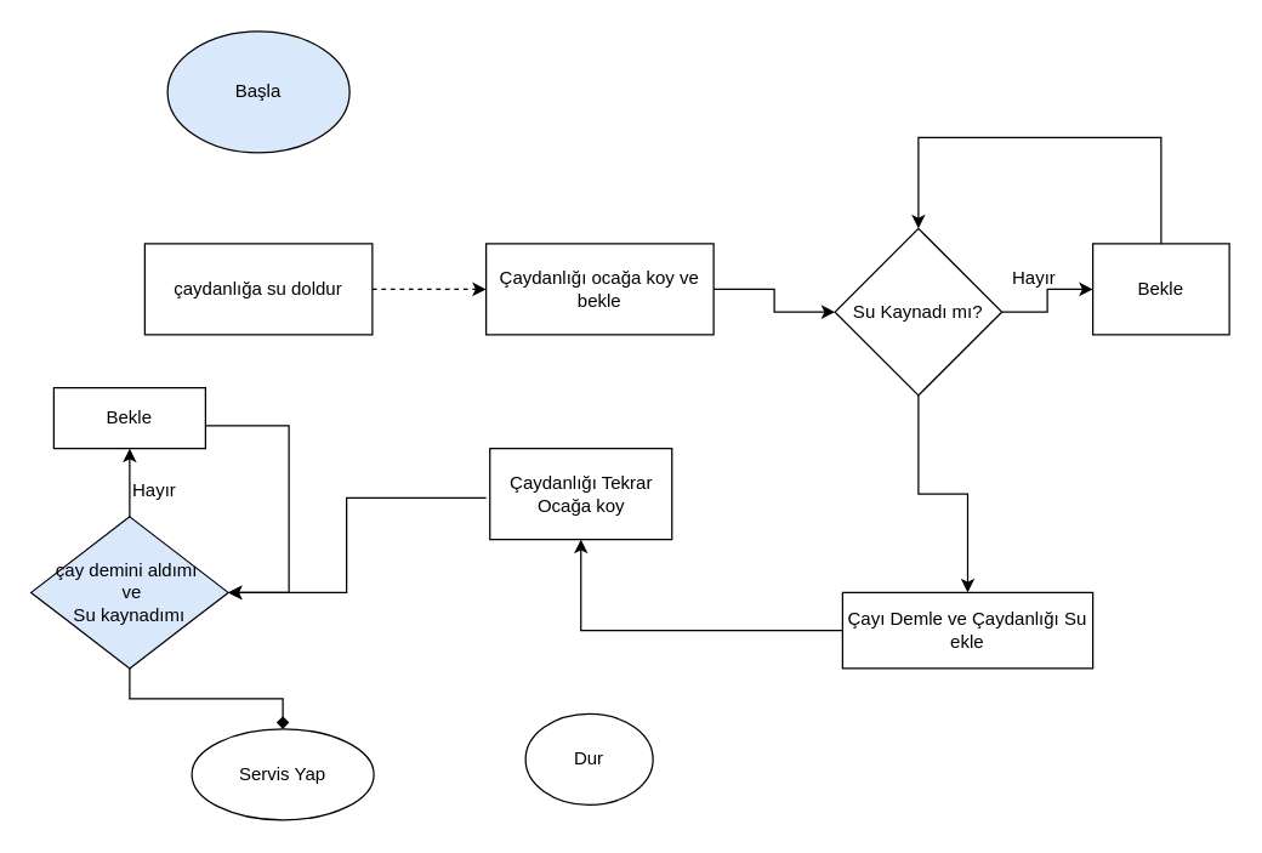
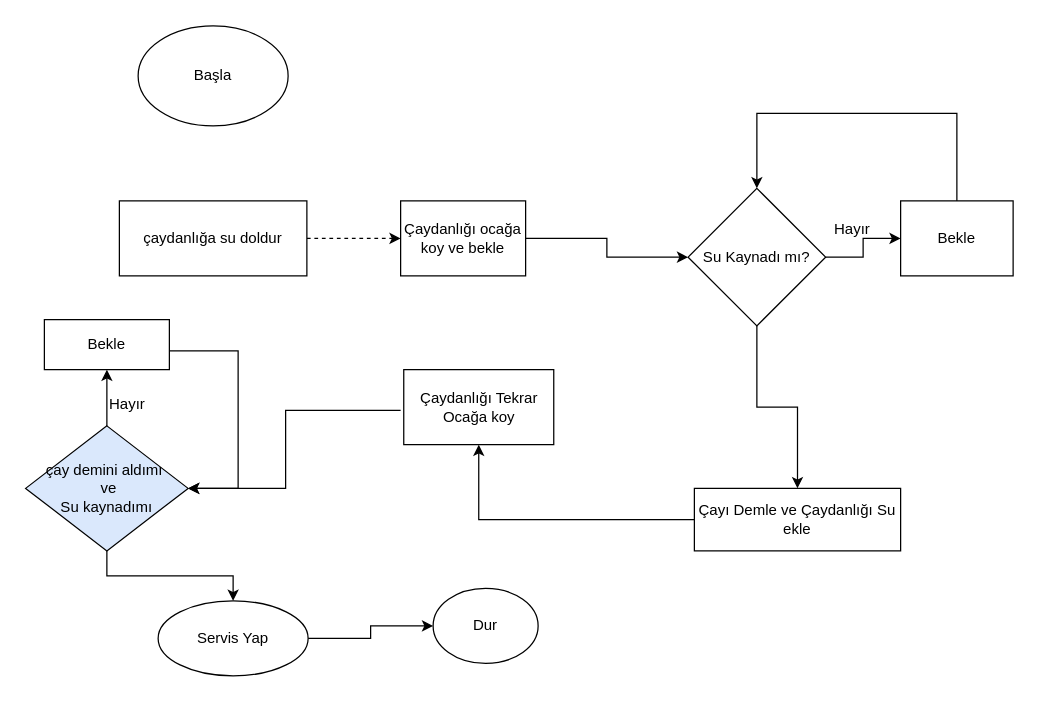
  <mxCell id="0" />
  <mxCell id="1" parent="0" />
- <mxCell id="2" value="Başla" style="ellipse;whiteSpace=wrap;html=1;fillColor=#dae8fc;" vertex="1" parent="1"><mxGeometry x="110" y="20" width="120" height="80" as="geometry" /></mxCell>
+ <mxCell id="2" value="Başla" style="ellipse;whiteSpace=wrap;html=1;" vertex="1" parent="1"><mxGeometry x="110" y="20" width="120" height="80" as="geometry" /></mxCell>
  <mxCell id="3" value="" style="edgeStyle=orthogonalEdgeStyle;rounded=0;orthogonalLoop=1;jettySize=auto;html=1;dashed=1;" edge="1" parent="1" source="4" target="6"><mxGeometry relative="1" as="geometry" /></mxCell>
  <mxCell id="4" value="çaydanlığa su doldur" style="rounded=0;whiteSpace=wrap;html=1;" vertex="1" parent="1"><mxGeometry x="95" y="160" width="150" height="60" as="geometry" /></mxCell>
  <mxCell id="5" value="" style="edgeStyle=orthogonalEdgeStyle;rounded=0;orthogonalLoop=1;jettySize=auto;html=1;" edge="1" parent="1" source="6" target="9"><mxGeometry relative="1" as="geometry" /></mxCell>
- <mxCell id="6" value="Çaydanlığı ocağa koy ve bekle" style="rounded=0;whiteSpace=wrap;html=1;" vertex="1" parent="1"><mxGeometry x="320" y="160" width="150" height="60" as="geometry" /></mxCell>
+ <mxCell id="6" value="Çaydanlığı ocağa koy ve bekle" style="rounded=0;whiteSpace=wrap;html=1;" vertex="1" parent="1"><mxGeometry x="320" y="160" width="100" height="60" as="geometry" /></mxCell>
  <mxCell id="7" value="" style="edgeStyle=orthogonalEdgeStyle;rounded=0;orthogonalLoop=1;jettySize=auto;html=1;" edge="1" parent="1" source="9" target="11"><mxGeometry relative="1" as="geometry" /></mxCell>
  <mxCell id="8" value="" style="edgeStyle=orthogonalEdgeStyle;rounded=0;orthogonalLoop=1;jettySize=auto;html=1;" edge="1" parent="1" source="9" target="14"><mxGeometry relative="1" as="geometry" /></mxCell>
  <mxCell id="9" value="Su Kaynadı mı?" style="rhombus;whiteSpace=wrap;html=1;" vertex="1" parent="1"><mxGeometry x="550" y="150" width="110" height="110" as="geometry" /></mxCell>
  <mxCell id="10" value="" style="edgeStyle=orthogonalEdgeStyle;rounded=0;orthogonalLoop=1;jettySize=auto;html=1;entryX=0.5;entryY=0;entryDx=0;entryDy=0;exitX=0.5;exitY=0;exitDx=0;exitDy=0;" edge="1" parent="1" source="11" target="9"><mxGeometry relative="1" as="geometry"><Array as="points"><mxPoint x="740" y="90" /><mxPoint x="590" y="90" /></Array></mxGeometry></mxCell>
  <mxCell id="11" value="Bekle" style="rounded=0;whiteSpace=wrap;html=1;" vertex="1" parent="1"><mxGeometry x="720" y="160" width="90" height="60" as="geometry" /></mxCell>
  <mxCell id="12" value="Hayır" style="text;html=1;align=center;verticalAlign=middle;resizable=0;points=[];autosize=1;strokeColor=none;fillColor=none;" vertex="1" parent="1"><mxGeometry x="656" y="168" width="50" height="30" as="geometry" /></mxCell>
  <mxCell id="13" value="" style="edgeStyle=orthogonalEdgeStyle;rounded=0;orthogonalLoop=1;jettySize=auto;html=1;" edge="1" parent="1" source="14" target="16"><mxGeometry relative="1" as="geometry" /></mxCell>
  <mxCell id="14" value="Çayı Demle ve Çaydanlığı Su ekle" style="rounded=0;whiteSpace=wrap;html=1;" vertex="1" parent="1"><mxGeometry x="555" y="390" width="165" height="50" as="geometry" /></mxCell>
  <mxCell id="15" value="" style="edgeStyle=orthogonalEdgeStyle;rounded=0;orthogonalLoop=1;jettySize=auto;html=1;entryX=1;entryY=0.5;entryDx=0;entryDy=0;" edge="1" parent="1" target="19"><mxGeometry relative="1" as="geometry"><mxPoint x="320" y="327.5" as="sourcePoint" /><mxPoint x="160" y="390" as="targetPoint" /><Array as="points"><mxPoint x="228" y="328" /><mxPoint x="228" y="390" /></Array></mxGeometry></mxCell>
  <mxCell id="16" value="Çaydanlığı Tekrar Ocağa koy" style="whiteSpace=wrap;html=1;rounded=0;" vertex="1" parent="1"><mxGeometry x="322.5" y="295" width="120" height="60" as="geometry" /></mxCell>
  <mxCell id="17" value="" style="edgeStyle=orthogonalEdgeStyle;rounded=0;orthogonalLoop=1;jettySize=auto;html=1;" edge="1" parent="1" source="19" target="21"><mxGeometry relative="1" as="geometry" /></mxCell>
- <mxCell id="18" value="" style="edgeStyle=orthogonalEdgeStyle;rounded=0;orthogonalLoop=1;jettySize=auto;html=1;endArrow=diamond;" edge="1" parent="1" source="19" target="24"><mxGeometry relative="1" as="geometry" /></mxCell>
+ <mxCell id="18" value="" style="edgeStyle=orthogonalEdgeStyle;rounded=0;orthogonalLoop=1;jettySize=auto;html=1;" edge="1" parent="1" source="19" target="24"><mxGeometry relative="1" as="geometry" /></mxCell>
  <mxCell id="19" value="çay demini aldımı&amp;nbsp;&lt;div&gt;&amp;nbsp;ve&lt;/div&gt;&lt;div&gt;Su kaynadımı&lt;/div&gt;" style="rhombus;whiteSpace=wrap;html=1;rounded=0;fillColor=#dae8fc;" vertex="1" parent="1"><mxGeometry x="20" y="340" width="130" height="100" as="geometry" /></mxCell>
  <mxCell id="20" value="" style="edgeStyle=orthogonalEdgeStyle;rounded=0;orthogonalLoop=1;jettySize=auto;html=1;exitX=1;exitY=0.5;exitDx=0;exitDy=0;entryX=1;entryY=0.5;entryDx=0;entryDy=0;" edge="1" parent="1" source="21" target="19"><mxGeometry relative="1" as="geometry"><mxPoint x="150" y="380" as="targetPoint" /><Array as="points"><mxPoint x="135" y="280" /><mxPoint x="190" y="280" /><mxPoint x="190" y="390" /></Array></mxGeometry></mxCell>
  <mxCell id="21" value="Bekle" style="whiteSpace=wrap;html=1;rounded=0;" vertex="1" parent="1"><mxGeometry x="35" y="255" width="100" height="40" as="geometry" /></mxCell>
  <mxCell id="22" value="Hayır" style="text;html=1;align=center;verticalAlign=middle;resizable=0;points=[];autosize=1;strokeColor=none;fillColor=none;" vertex="1" parent="1"><mxGeometry x="76" y="308" width="50" height="30" as="geometry" /></mxCell>
+ <mxCell id="23" value="" style="edgeStyle=orthogonalEdgeStyle;rounded=0;orthogonalLoop=1;jettySize=auto;html=1;" edge="1" parent="1" source="24" target="25"><mxGeometry relative="1" as="geometry" /></mxCell>
  <mxCell id="24" value="Servis Yap" style="ellipse;whiteSpace=wrap;html=1;" vertex="1" parent="1"><mxGeometry x="126" y="480" width="120" height="60" as="geometry" /></mxCell>
  <mxCell id="25" value="Dur" style="ellipse;whiteSpace=wrap;html=1;rounded=0;" vertex="1" parent="1"><mxGeometry x="346" y="470" width="84" height="60" as="geometry" /></mxCell>
